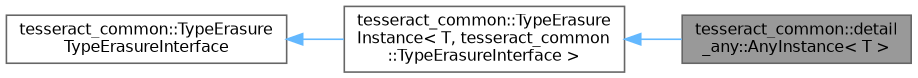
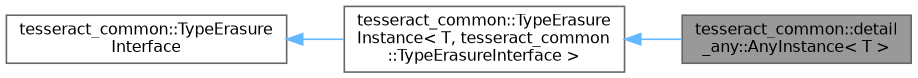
  digraph {
    rankdir=LR
    node [color=gray40 fillcolor=white fontname=Helvetica fontsize=10 shape=box style=filled]
    edge [color=steelblue1 dir=back fontname=Helvetica fontsize=10 labelfontname=Helvetica labelfontsize=10 style=solid]
    n1 [fillcolor=grey60 fontcolor=black height=0.2 label="tesseract_common::detail\l_any::AnyInstance\< T \>" width=0.4]
    n2 [height=0.2 label="tesseract_common::TypeErasure\lInstance\< T, tesseract_common\l::TypeErasureInterface \>" width=0.4]
-   n3 [height=0.2 label="tesseract_common::TypeErasure\lTypeErasureInterface" width=0.4]
+   n3 [height=0.2 label="tesseract_common::TypeErasure\lInterface" width=0.4]
    n2 -> n1
    n3 -> n2
  }
